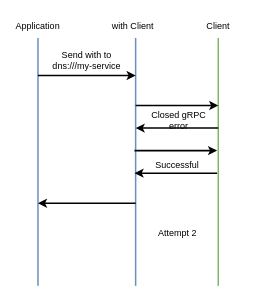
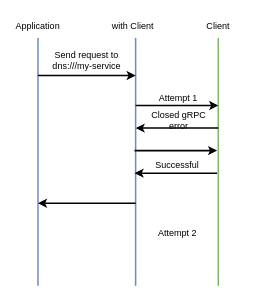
  <mxCell id="0" />
  <mxCell id="1" parent="0" />
  <mxCell id="2" value="" style="endArrow=none;html=1;rounded=0;fillColor=#dae8fc;strokeColor=#6c8ebf;strokeWidth=2;" edge="1" parent="1"><mxGeometry width="50" height="50" relative="1" as="geometry"><mxPoint x="180" y="380" as="sourcePoint" /><mxPoint x="180" y="50" as="targetPoint" /></mxGeometry></mxCell>
  <mxCell id="3" value="" style="endArrow=none;html=1;rounded=0;fillColor=#d5e8d4;strokeColor=#82b366;strokeWidth=2;" edge="1" parent="1"><mxGeometry width="50" height="50" relative="1" as="geometry"><mxPoint x="290" y="380" as="sourcePoint" /><mxPoint x="290" y="50" as="targetPoint" /></mxGeometry></mxCell>
  <mxCell id="4" value="" style="endArrow=classic;html=1;rounded=0;strokeWidth=2;" edge="1" parent="1"><mxGeometry width="50" height="50" relative="1" as="geometry"><mxPoint x="180" y="140" as="sourcePoint" /><mxPoint x="290" y="140" as="targetPoint" /></mxGeometry></mxCell>
  <mxCell id="5" value="with Client" style="text;html=1;align=center;verticalAlign=middle;whiteSpace=wrap;rounded=0;strokeWidth=2;" vertex="1" parent="1"><mxGeometry x="130" y="20" width="93" height="30" as="geometry" /></mxCell>
+ <mxCell id="6" value="Attempt 1" style="text;html=1;align=center;verticalAlign=middle;whiteSpace=wrap;rounded=0;" vertex="1" parent="1"><mxGeometry x="207" y="120" width="60" height="20" as="geometry" /></mxCell>
  <mxCell id="7" value="Client" style="text;html=1;align=center;verticalAlign=middle;whiteSpace=wrap;rounded=0;" vertex="1" parent="1"><mxGeometry x="260" y="20" width="60" height="30" as="geometry" /></mxCell>
  <mxCell id="8" value="" style="endArrow=none;html=1;rounded=0;fillColor=#dae8fc;strokeColor=#6c8ebf;strokeWidth=2;" edge="1" parent="1"><mxGeometry width="50" height="50" relative="1" as="geometry"><mxPoint x="50" y="380" as="sourcePoint" /><mxPoint x="50" y="50" as="targetPoint" /></mxGeometry></mxCell>
  <mxCell id="9" value="Application" style="text;html=1;align=center;verticalAlign=middle;whiteSpace=wrap;rounded=0;strokeWidth=2;" vertex="1" parent="1"><mxGeometry x="20" y="20" width="60" height="30" as="geometry" /></mxCell>
  <mxCell id="10" value="" style="endArrow=classic;html=1;rounded=0;strokeWidth=2;" edge="1" parent="1"><mxGeometry width="50" height="50" relative="1" as="geometry"><mxPoint x="50" y="100" as="sourcePoint" /><mxPoint x="180" y="100" as="targetPoint" /></mxGeometry></mxCell>
  <mxCell id="11" value="" style="endArrow=classic;html=1;rounded=0;strokeWidth=2;" edge="1" parent="1"><mxGeometry width="50" height="50" relative="1" as="geometry"><mxPoint x="290" y="170" as="sourcePoint" /><mxPoint x="180" y="170" as="targetPoint" /></mxGeometry></mxCell>
  <mxCell id="12" value="Closed gRPC error" style="text;html=1;align=center;verticalAlign=middle;whiteSpace=wrap;rounded=0;" vertex="1" parent="1"><mxGeometry x="185.5" y="150" width="103" height="20" as="geometry" /></mxCell>
  <mxCell id="13" value="" style="endArrow=classic;html=1;rounded=0;strokeWidth=2;" edge="1" parent="1"><mxGeometry width="50" height="50" relative="1" as="geometry"><mxPoint x="178.5" y="200" as="sourcePoint" /><mxPoint x="288.5" y="200" as="targetPoint" /></mxGeometry></mxCell>
  <mxCell id="14" value="Attempt 2" style="text;html=1;align=center;verticalAlign=middle;whiteSpace=wrap;rounded=0;" vertex="1" parent="1"><mxGeometry x="205.5" y="300" width="60" height="20" as="geometry" /></mxCell>
  <mxCell id="15" value="" style="endArrow=classic;html=1;rounded=0;strokeWidth=2;" edge="1" parent="1"><mxGeometry width="50" height="50" relative="1" as="geometry"><mxPoint x="288.5" y="230" as="sourcePoint" /><mxPoint x="178.5" y="230" as="targetPoint" /></mxGeometry></mxCell>
  <mxCell id="16" value="Successful" style="text;html=1;align=center;verticalAlign=middle;whiteSpace=wrap;rounded=0;" vertex="1" parent="1"><mxGeometry x="184" y="210" width="103" height="20" as="geometry" /></mxCell>
- <mxCell id="17" value="Send with to&lt;div&gt;dns:///my-service&lt;/div&gt;" style="text;html=1;align=center;verticalAlign=middle;whiteSpace=wrap;rounded=0;" vertex="1" parent="1"><mxGeometry x="60" y="70" width="110" height="20" as="geometry" /></mxCell>
+ <mxCell id="17" value="Send request to&lt;div&gt;dns:///my-service&lt;/div&gt;" style="text;html=1;align=center;verticalAlign=middle;whiteSpace=wrap;rounded=0;" vertex="1" parent="1"><mxGeometry x="60" y="70" width="110" height="20" as="geometry" /></mxCell>
  <mxCell id="18" value="" style="endArrow=classic;html=1;rounded=0;strokeWidth=2;" edge="1" parent="1"><mxGeometry width="50" height="50" relative="1" as="geometry"><mxPoint x="180" y="270" as="sourcePoint" /><mxPoint x="50" y="270" as="targetPoint" /></mxGeometry></mxCell>
